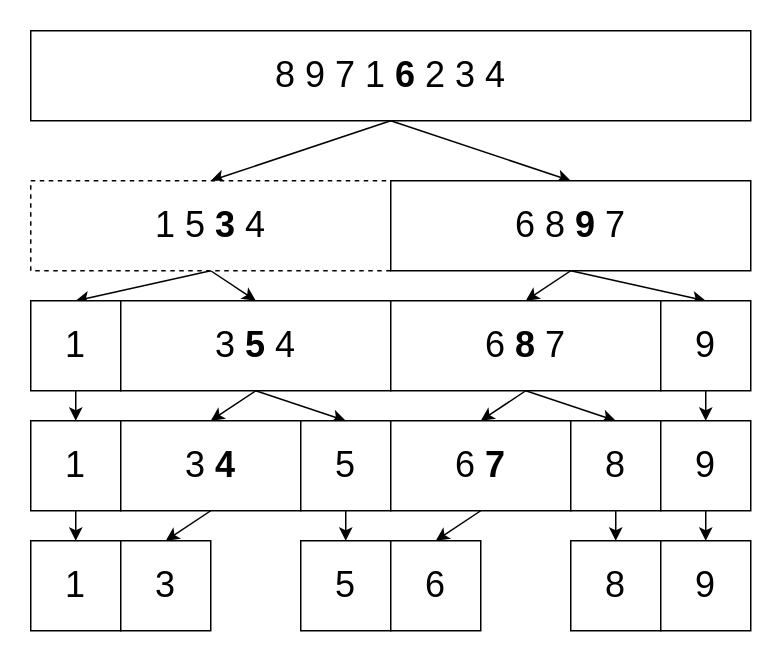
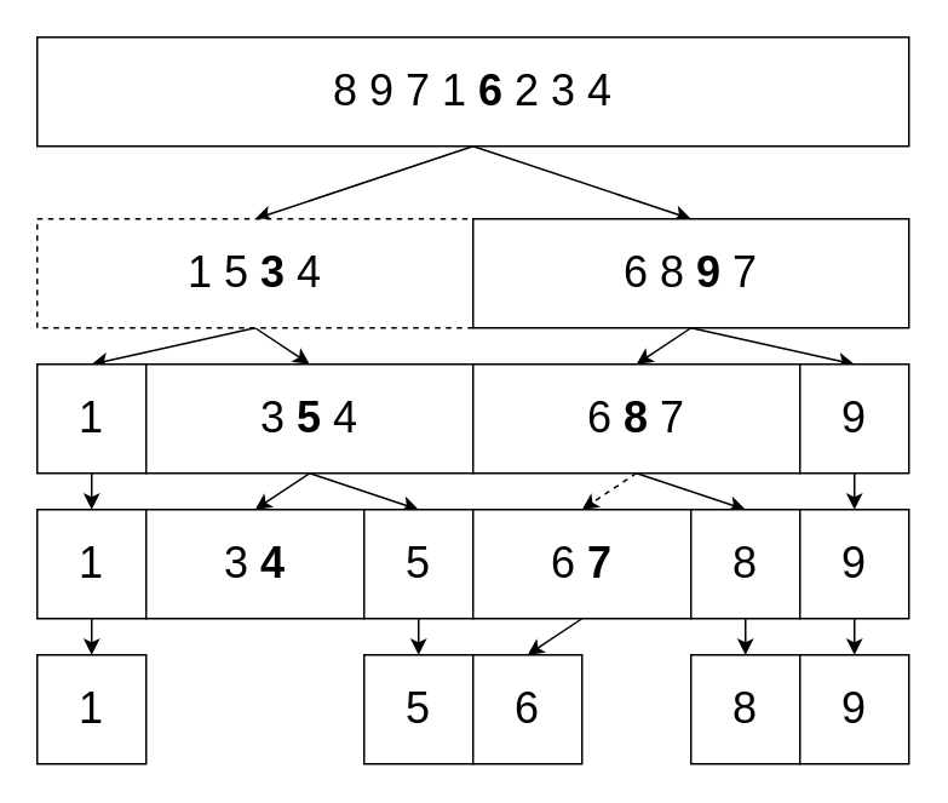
  <mxCell id="0" />
  <mxCell id="1" parent="0" />
  <mxCell id="2" style="edgeStyle=none;rounded=0;orthogonalLoop=1;jettySize=auto;html=1;exitX=0.5;exitY=1;exitDx=0;exitDy=0;entryX=0.5;entryY=0;entryDx=0;entryDy=0;fontSize=24;" edge="1" parent="1" source="4" target="10"><mxGeometry relative="1" as="geometry" /></mxCell>
  <mxCell id="3" style="edgeStyle=none;rounded=0;orthogonalLoop=1;jettySize=auto;html=1;exitX=0.5;exitY=1;exitDx=0;exitDy=0;entryX=0.5;entryY=0;entryDx=0;entryDy=0;fontSize=24;" edge="1" parent="1" source="4" target="7"><mxGeometry relative="1" as="geometry" /></mxCell>
  <mxCell id="4" value="&lt;div align=&quot;center&quot;&gt;&lt;font style=&quot;font-size: 24px&quot;&gt;8 9 7 1 &lt;b&gt;6 &lt;/b&gt;2 3 4&lt;/font&gt;&lt;br&gt;&lt;/div&gt;" style="rounded=0;whiteSpace=wrap;html=1;align=center;" vertex="1" parent="1"><mxGeometry x="20" y="20" width="480" height="60" as="geometry" /></mxCell>
  <mxCell id="5" style="edgeStyle=none;rounded=0;orthogonalLoop=1;jettySize=auto;html=1;exitX=0.5;exitY=1;exitDx=0;exitDy=0;entryX=0.5;entryY=0;entryDx=0;entryDy=0;fontSize=24;" edge="1" parent="1" source="7" target="12"><mxGeometry relative="1" as="geometry" /></mxCell>
  <mxCell id="6" style="edgeStyle=none;rounded=0;orthogonalLoop=1;jettySize=auto;html=1;exitX=0.5;exitY=1;exitDx=0;exitDy=0;entryX=0.5;entryY=0;entryDx=0;entryDy=0;fontSize=24;" edge="1" parent="1" source="7" target="15"><mxGeometry relative="1" as="geometry" /></mxCell>
  <mxCell id="7" value="1 5 &lt;b&gt;3&lt;/b&gt; 4" style="rounded=0;whiteSpace=wrap;html=1;fontSize=24;dashed=1;" vertex="1" parent="1"><mxGeometry x="20" y="120" width="240" height="60" as="geometry" /></mxCell>
  <mxCell id="8" style="edgeStyle=none;rounded=0;orthogonalLoop=1;jettySize=auto;html=1;exitX=0.5;exitY=1;exitDx=0;exitDy=0;entryX=0.5;entryY=0;entryDx=0;entryDy=0;fontSize=24;" edge="1" parent="1" source="10" target="18"><mxGeometry relative="1" as="geometry" /></mxCell>
  <mxCell id="9" style="edgeStyle=none;rounded=0;orthogonalLoop=1;jettySize=auto;html=1;exitX=0.5;exitY=1;exitDx=0;exitDy=0;entryX=0.5;entryY=0;entryDx=0;entryDy=0;fontSize=24;" edge="1" parent="1" source="10" target="20"><mxGeometry relative="1" as="geometry" /></mxCell>
  <mxCell id="10" value="6 8 &lt;b&gt;9&lt;/b&gt; 7" style="rounded=0;whiteSpace=wrap;html=1;fontSize=24;" vertex="1" parent="1"><mxGeometry x="260" y="120" width="240" height="60" as="geometry" /></mxCell>
  <mxCell id="11" style="edgeStyle=none;rounded=0;orthogonalLoop=1;jettySize=auto;html=1;exitX=0.5;exitY=1;exitDx=0;exitDy=0;entryX=0.5;entryY=0;entryDx=0;entryDy=0;fontSize=24;" edge="1" parent="1" source="12" target="22"><mxGeometry relative="1" as="geometry" /></mxCell>
  <mxCell id="12" value="1" style="rounded=0;whiteSpace=wrap;html=1;fontSize=24;" vertex="1" parent="1"><mxGeometry x="20" y="200" width="60" height="60" as="geometry" /></mxCell>
  <mxCell id="13" style="edgeStyle=none;rounded=0;orthogonalLoop=1;jettySize=auto;html=1;exitX=0.5;exitY=1;exitDx=0;exitDy=0;entryX=0.5;entryY=0;entryDx=0;entryDy=0;fontSize=24;" edge="1" parent="1" source="15" target="26"><mxGeometry relative="1" as="geometry" /></mxCell>
  <mxCell id="14" style="edgeStyle=none;rounded=0;orthogonalLoop=1;jettySize=auto;html=1;exitX=0.5;exitY=1;exitDx=0;exitDy=0;entryX=0.5;entryY=0;entryDx=0;entryDy=0;fontSize=24;" edge="1" parent="1" source="15" target="24"><mxGeometry relative="1" as="geometry" /></mxCell>
  <mxCell id="15" value="3 &lt;b&gt;5&lt;/b&gt; 4" style="rounded=0;whiteSpace=wrap;html=1;fontSize=24;" vertex="1" parent="1"><mxGeometry x="80" y="200" width="180" height="60" as="geometry" /></mxCell>
  <mxCell id="16" style="edgeStyle=none;rounded=0;orthogonalLoop=1;jettySize=auto;html=1;exitX=0.5;exitY=1;exitDx=0;exitDy=0;entryX=0.5;entryY=0;entryDx=0;entryDy=0;fontSize=24;" edge="1" parent="1" source="18" target="33"><mxGeometry relative="1" as="geometry" /></mxCell>
- <mxCell id="17" style="edgeStyle=none;rounded=0;orthogonalLoop=1;jettySize=auto;html=1;exitX=0.5;exitY=1;exitDx=0;exitDy=0;entryX=0.5;entryY=0;entryDx=0;entryDy=0;fontSize=24;" edge="1" parent="1" source="18" target="31"><mxGeometry relative="1" as="geometry" /></mxCell>
+ <mxCell id="17" style="edgeStyle=none;rounded=0;orthogonalLoop=1;jettySize=auto;html=1;exitX=0.5;exitY=1;exitDx=0;exitDy=0;entryX=0.5;entryY=0;entryDx=0;entryDy=0;fontSize=24;dashed=1;" edge="1" parent="1" source="18" target="31"><mxGeometry relative="1" as="geometry" /></mxCell>
  <mxCell id="18" value="6 &lt;b&gt;8&lt;/b&gt; 7" style="rounded=0;whiteSpace=wrap;html=1;fontSize=24;" vertex="1" parent="1"><mxGeometry x="260" y="200" width="180" height="60" as="geometry" /></mxCell>
  <mxCell id="19" style="edgeStyle=none;rounded=0;orthogonalLoop=1;jettySize=auto;html=1;exitX=0.5;exitY=1;exitDx=0;exitDy=0;entryX=0.5;entryY=0;entryDx=0;entryDy=0;fontSize=24;" edge="1" parent="1" source="20" target="35"><mxGeometry relative="1" as="geometry" /></mxCell>
  <mxCell id="20" value="9" style="rounded=0;whiteSpace=wrap;html=1;fontSize=24;" vertex="1" parent="1"><mxGeometry x="440" y="200" width="60" height="60" as="geometry" /></mxCell>
  <mxCell id="21" style="edgeStyle=none;rounded=0;orthogonalLoop=1;jettySize=auto;html=1;exitX=0.5;exitY=1;exitDx=0;exitDy=0;entryX=0.5;entryY=0;entryDx=0;entryDy=0;fontSize=24;" edge="1" parent="1" source="22" target="27"><mxGeometry relative="1" as="geometry" /></mxCell>
  <mxCell id="22" value="1" style="rounded=0;whiteSpace=wrap;html=1;fontSize=24;" vertex="1" parent="1"><mxGeometry x="20" y="280" width="60" height="60" as="geometry" /></mxCell>
- <mxCell id="23" style="edgeStyle=none;rounded=0;orthogonalLoop=1;jettySize=auto;html=1;exitX=0.5;exitY=1;exitDx=0;exitDy=0;entryX=0.5;entryY=0;entryDx=0;entryDy=0;fontSize=24;" edge="1" parent="1" source="24" target="28"><mxGeometry relative="1" as="geometry" /></mxCell>
  <mxCell id="24" value="3 &lt;b&gt;4&lt;/b&gt;" style="rounded=0;whiteSpace=wrap;html=1;fontSize=24;" vertex="1" parent="1"><mxGeometry x="80" y="280" width="120" height="60" as="geometry" /></mxCell>
  <mxCell id="25" style="edgeStyle=none;rounded=0;orthogonalLoop=1;jettySize=auto;html=1;exitX=0.5;exitY=1;exitDx=0;exitDy=0;entryX=0.5;entryY=0;entryDx=0;entryDy=0;fontSize=24;" edge="1" parent="1" source="26" target="29"><mxGeometry relative="1" as="geometry" /></mxCell>
  <mxCell id="26" value="5" style="rounded=0;whiteSpace=wrap;html=1;fontSize=24;" vertex="1" parent="1"><mxGeometry x="200" y="280" width="60" height="60" as="geometry" /></mxCell>
  <mxCell id="27" value="1" style="rounded=0;whiteSpace=wrap;html=1;fontSize=24;" vertex="1" parent="1"><mxGeometry x="20" y="360" width="60" height="60" as="geometry" /></mxCell>
- <mxCell id="28" value="3" style="rounded=0;whiteSpace=wrap;html=1;fontSize=24;" vertex="1" parent="1"><mxGeometry x="80" y="360" width="60" height="60" as="geometry" /></mxCell>
  <mxCell id="29" value="5" style="rounded=0;whiteSpace=wrap;html=1;fontSize=24;" vertex="1" parent="1"><mxGeometry x="200" y="360" width="60" height="60" as="geometry" /></mxCell>
  <mxCell id="30" style="edgeStyle=none;rounded=0;orthogonalLoop=1;jettySize=auto;html=1;exitX=0.5;exitY=1;exitDx=0;exitDy=0;entryX=0.5;entryY=0;entryDx=0;entryDy=0;fontSize=24;" edge="1" parent="1" source="31" target="36"><mxGeometry relative="1" as="geometry" /></mxCell>
  <mxCell id="31" value="6 &lt;b&gt;7&lt;/b&gt;" style="rounded=0;whiteSpace=wrap;html=1;fontSize=24;" vertex="1" parent="1"><mxGeometry x="260" y="280" width="120" height="60" as="geometry" /></mxCell>
  <mxCell id="32" style="edgeStyle=none;rounded=0;orthogonalLoop=1;jettySize=auto;html=1;exitX=0.5;exitY=1;exitDx=0;exitDy=0;entryX=0.5;entryY=0;entryDx=0;entryDy=0;fontSize=24;" edge="1" parent="1" source="33" target="37"><mxGeometry relative="1" as="geometry" /></mxCell>
  <mxCell id="33" value="8" style="rounded=0;whiteSpace=wrap;html=1;fontSize=24;" vertex="1" parent="1"><mxGeometry x="380" y="280" width="60" height="60" as="geometry" /></mxCell>
  <mxCell id="34" style="edgeStyle=none;rounded=0;orthogonalLoop=1;jettySize=auto;html=1;exitX=0.5;exitY=1;exitDx=0;exitDy=0;entryX=0.5;entryY=0;entryDx=0;entryDy=0;fontSize=24;" edge="1" parent="1" source="35" target="38"><mxGeometry relative="1" as="geometry" /></mxCell>
  <mxCell id="35" value="9" style="rounded=0;whiteSpace=wrap;html=1;fontSize=24;" vertex="1" parent="1"><mxGeometry x="440" y="280" width="60" height="60" as="geometry" /></mxCell>
  <mxCell id="36" value="6" style="rounded=0;whiteSpace=wrap;html=1;fontSize=24;" vertex="1" parent="1"><mxGeometry x="260" y="360" width="60" height="60" as="geometry" /></mxCell>
  <mxCell id="37" value="8" style="rounded=0;whiteSpace=wrap;html=1;fontSize=24;" vertex="1" parent="1"><mxGeometry x="380" y="360" width="60" height="60" as="geometry" /></mxCell>
  <mxCell id="38" value="9" style="rounded=0;whiteSpace=wrap;html=1;fontSize=24;" vertex="1" parent="1"><mxGeometry x="440" y="360" width="60" height="60" as="geometry" /></mxCell>
